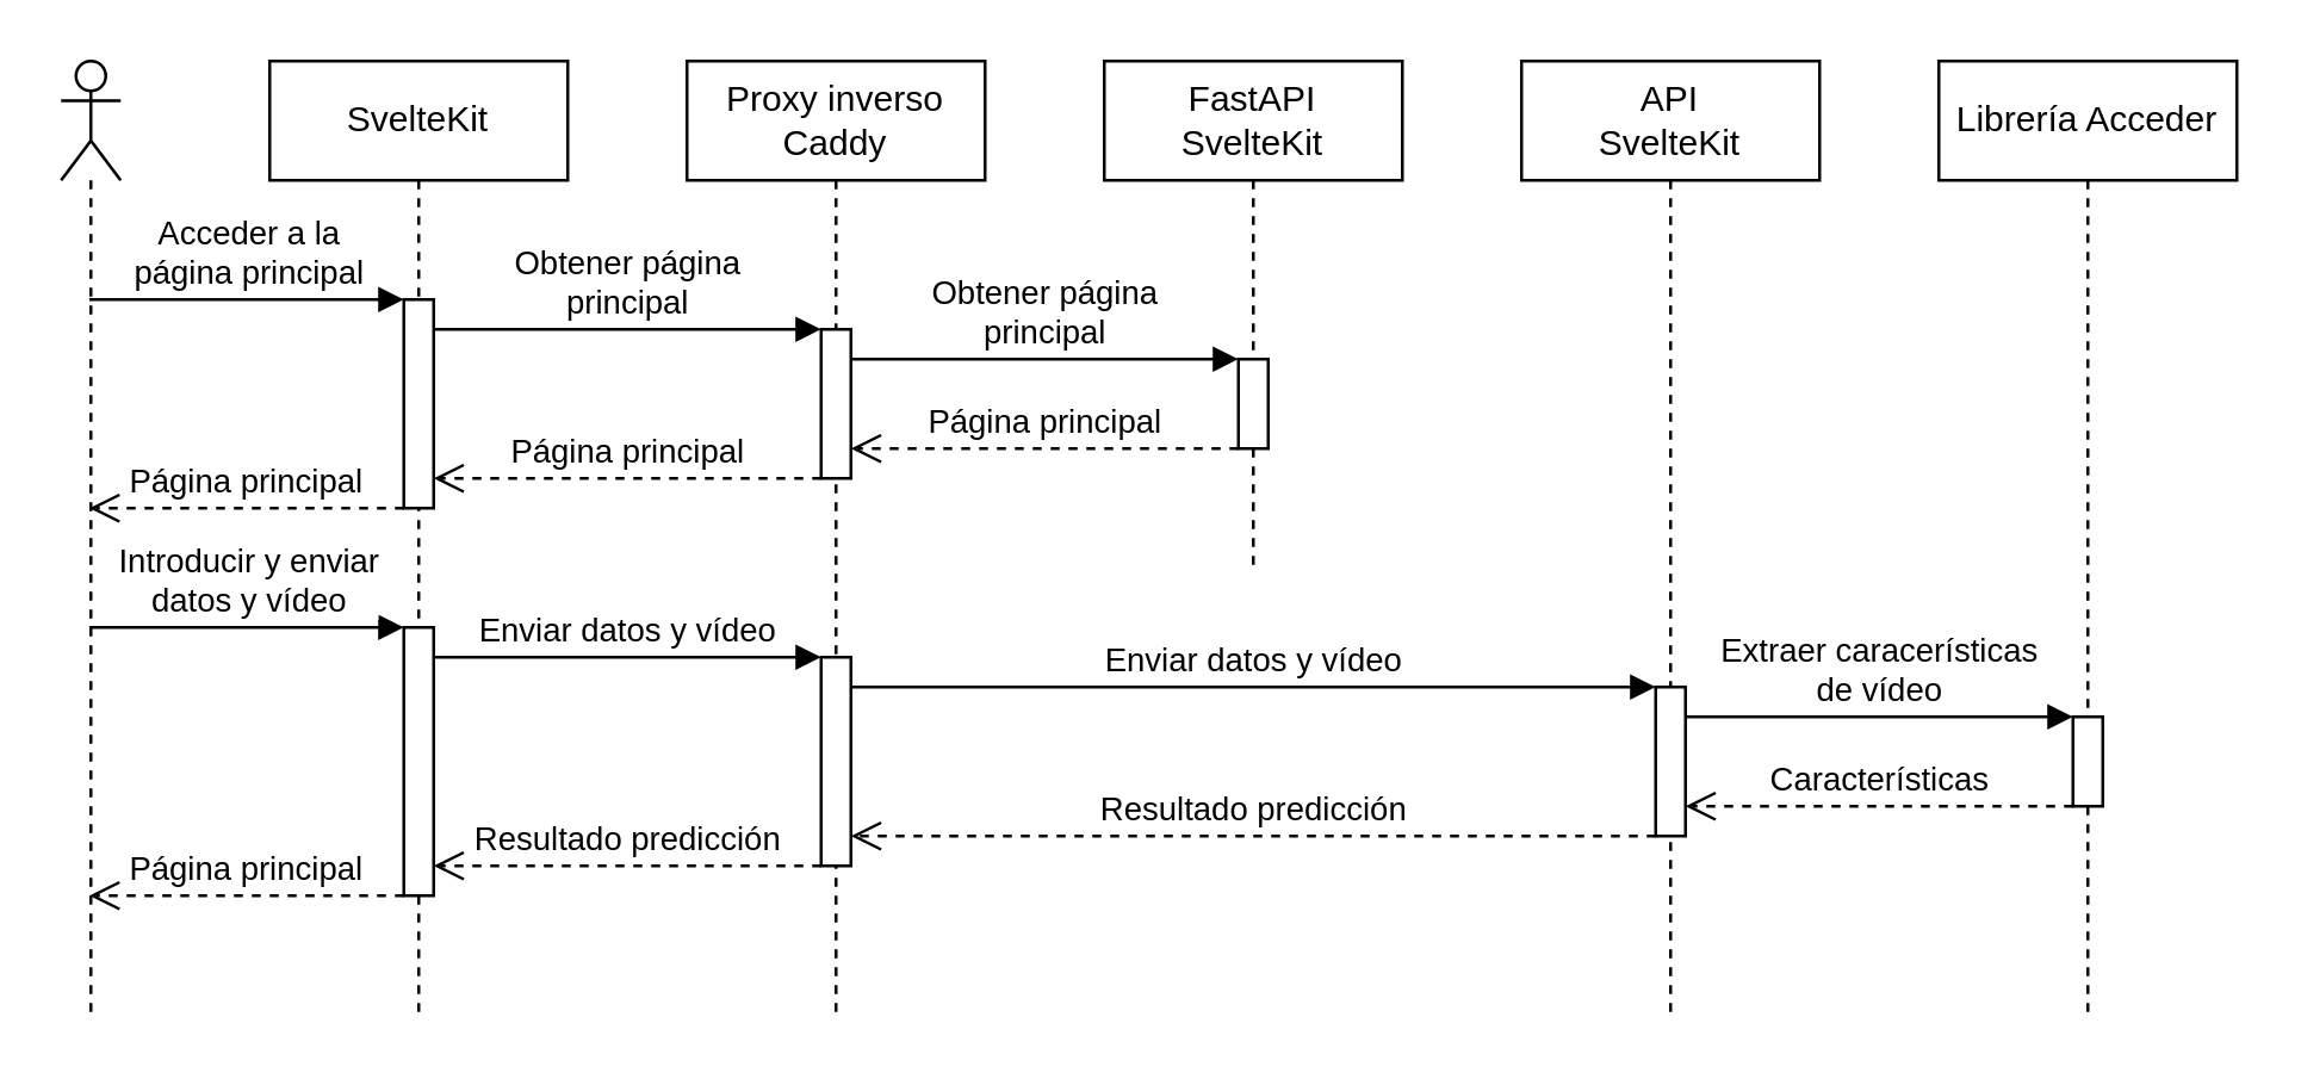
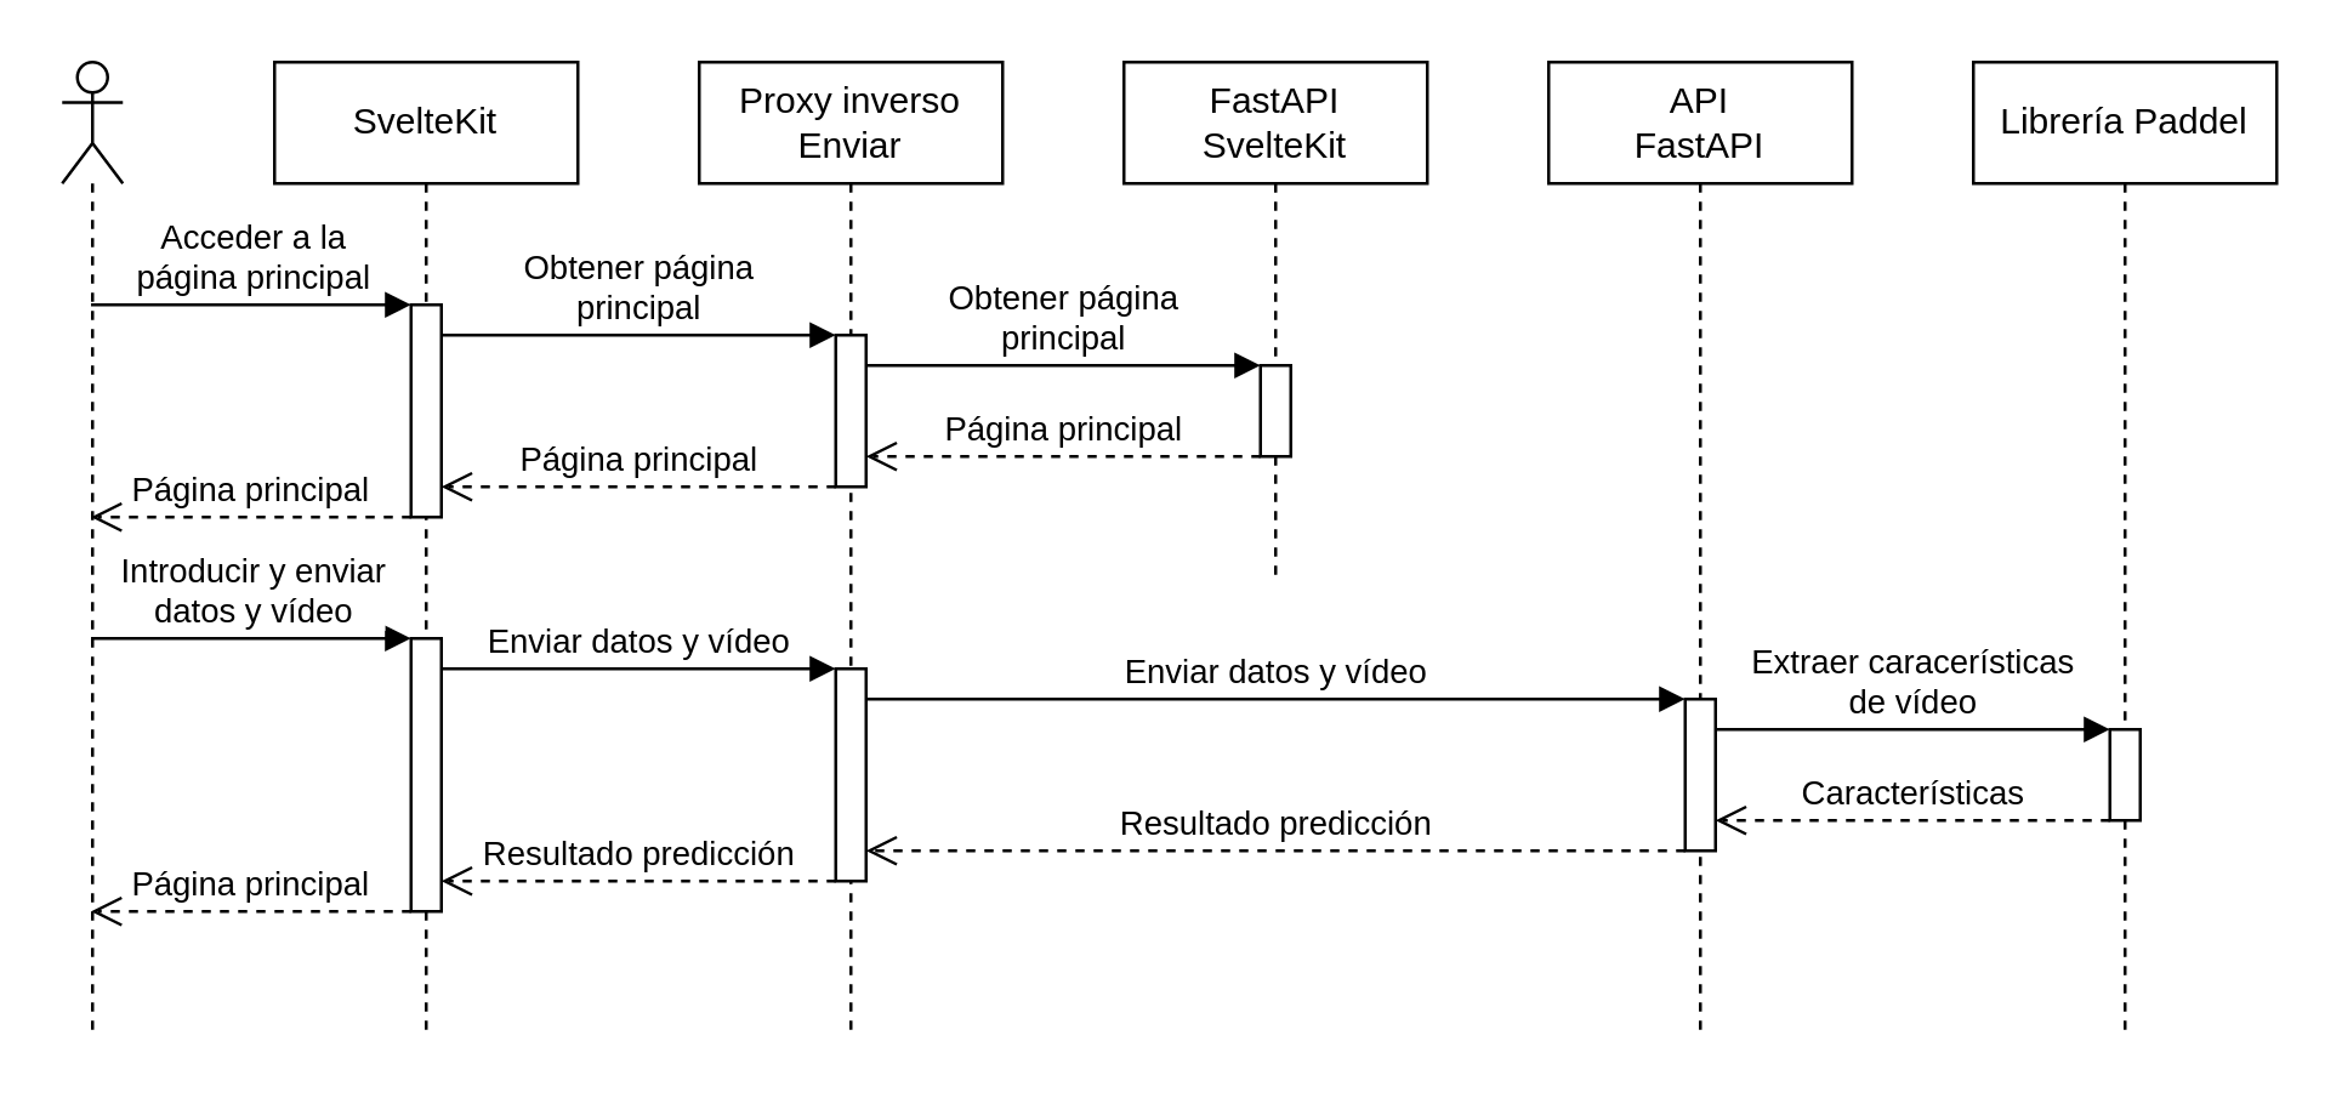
  <mxCell id="0" />
  <mxCell id="1" parent="0" />
- <mxCell id="2" value="&lt;div&gt;API&lt;/div&gt;SvelteKit" style="shape=umlLifeline;perimeter=lifelinePerimeter;whiteSpace=wrap;html=1;container=0;dropTarget=0;collapsible=0;recursiveResize=0;outlineConnect=0;portConstraint=eastwest;newEdgeStyle={&quot;edgeStyle&quot;:&quot;elbowEdgeStyle&quot;,&quot;elbow&quot;:&quot;vertical&quot;,&quot;curved&quot;:0,&quot;rounded&quot;:0};" vertex="1" parent="1"><mxGeometry x="510" y="20" width="100" height="320" as="geometry" /></mxCell>
+ <mxCell id="2" value="&lt;div&gt;API&lt;/div&gt;FastAPI" style="shape=umlLifeline;perimeter=lifelinePerimeter;whiteSpace=wrap;html=1;container=0;dropTarget=0;collapsible=0;recursiveResize=0;outlineConnect=0;portConstraint=eastwest;newEdgeStyle={&quot;edgeStyle&quot;:&quot;elbowEdgeStyle&quot;,&quot;elbow&quot;:&quot;vertical&quot;,&quot;curved&quot;:0,&quot;rounded&quot;:0};" vertex="1" parent="1"><mxGeometry x="510" y="20" width="100" height="320" as="geometry" /></mxCell>
  <mxCell id="3" value="" style="html=1;points=[];perimeter=orthogonalPerimeter;outlineConnect=0;targetShapes=umlLifeline;portConstraint=eastwest;newEdgeStyle={&quot;edgeStyle&quot;:&quot;elbowEdgeStyle&quot;,&quot;elbow&quot;:&quot;vertical&quot;,&quot;curved&quot;:0,&quot;rounded&quot;:0};" vertex="1" parent="2"><mxGeometry x="45" y="210" width="10" height="50" as="geometry" /></mxCell>
  <mxCell id="4" value="&lt;div&gt;Acceder a la&lt;/div&gt;&lt;div&gt;página principal&lt;br&gt;&lt;/div&gt;" style="html=1;verticalAlign=bottom;endArrow=block;edgeStyle=elbowEdgeStyle;elbow=vertical;curved=0;rounded=0;" edge="1" parent="1" source="5" target="9"><mxGeometry relative="1" as="geometry"><mxPoint x="35" y="100" as="sourcePoint" /><Array as="points"><mxPoint x="50" y="100" /></Array></mxGeometry></mxCell>
  <mxCell id="5" value="" style="shape=umlLifeline;perimeter=lifelinePerimeter;whiteSpace=wrap;html=1;container=1;dropTarget=0;collapsible=0;recursiveResize=0;outlineConnect=0;portConstraint=eastwest;newEdgeStyle={&quot;edgeStyle&quot;:&quot;elbowEdgeStyle&quot;,&quot;elbow&quot;:&quot;vertical&quot;,&quot;curved&quot;:0,&quot;rounded&quot;:0};participant=umlActor;" vertex="1" parent="1"><mxGeometry x="20" y="20" width="20" height="320" as="geometry" /></mxCell>
- <mxCell id="6" value="Librería Acceder" style="shape=umlLifeline;perimeter=lifelinePerimeter;whiteSpace=wrap;html=1;container=1;dropTarget=0;collapsible=0;recursiveResize=0;outlineConnect=0;portConstraint=eastwest;newEdgeStyle={&quot;edgeStyle&quot;:&quot;elbowEdgeStyle&quot;,&quot;elbow&quot;:&quot;vertical&quot;,&quot;curved&quot;:0,&quot;rounded&quot;:0};" vertex="1" parent="1"><mxGeometry x="650" y="20" width="100" height="320" as="geometry" /></mxCell>
+ <mxCell id="6" value="Librería Paddel" style="shape=umlLifeline;perimeter=lifelinePerimeter;whiteSpace=wrap;html=1;container=1;dropTarget=0;collapsible=0;recursiveResize=0;outlineConnect=0;portConstraint=eastwest;newEdgeStyle={&quot;edgeStyle&quot;:&quot;elbowEdgeStyle&quot;,&quot;elbow&quot;:&quot;vertical&quot;,&quot;curved&quot;:0,&quot;rounded&quot;:0};" vertex="1" parent="1"><mxGeometry x="650" y="20" width="100" height="320" as="geometry" /></mxCell>
  <mxCell id="7" value="" style="html=1;points=[];perimeter=orthogonalPerimeter;outlineConnect=0;targetShapes=umlLifeline;portConstraint=eastwest;newEdgeStyle={&quot;edgeStyle&quot;:&quot;elbowEdgeStyle&quot;,&quot;elbow&quot;:&quot;vertical&quot;,&quot;curved&quot;:0,&quot;rounded&quot;:0};" vertex="1" parent="6"><mxGeometry x="45" y="220" width="10" height="30" as="geometry" /></mxCell>
  <mxCell id="8" value="SvelteKit" style="shape=umlLifeline;perimeter=lifelinePerimeter;whiteSpace=wrap;html=1;container=1;dropTarget=0;collapsible=0;recursiveResize=0;outlineConnect=0;portConstraint=eastwest;newEdgeStyle={&quot;edgeStyle&quot;:&quot;elbowEdgeStyle&quot;,&quot;elbow&quot;:&quot;vertical&quot;,&quot;curved&quot;:0,&quot;rounded&quot;:0};" vertex="1" parent="1"><mxGeometry x="90" y="20" width="100" height="320" as="geometry" /></mxCell>
  <mxCell id="9" value="" style="html=1;points=[];perimeter=orthogonalPerimeter;outlineConnect=0;targetShapes=umlLifeline;portConstraint=eastwest;newEdgeStyle={&quot;edgeStyle&quot;:&quot;elbowEdgeStyle&quot;,&quot;elbow&quot;:&quot;vertical&quot;,&quot;curved&quot;:0,&quot;rounded&quot;:0};" vertex="1" parent="8"><mxGeometry x="45" y="80" width="10" height="70" as="geometry" /></mxCell>
  <mxCell id="10" value="" style="html=1;points=[];perimeter=orthogonalPerimeter;outlineConnect=0;targetShapes=umlLifeline;portConstraint=eastwest;newEdgeStyle={&quot;edgeStyle&quot;:&quot;elbowEdgeStyle&quot;,&quot;elbow&quot;:&quot;vertical&quot;,&quot;curved&quot;:0,&quot;rounded&quot;:0};" vertex="1" parent="8"><mxGeometry x="45" y="190" width="10" height="90" as="geometry" /></mxCell>
  <mxCell id="11" value="&lt;div&gt;Extraer caracerísticas&lt;/div&gt;&lt;div&gt;de vídeo&lt;/div&gt;" style="html=1;verticalAlign=bottom;endArrow=block;edgeStyle=elbowEdgeStyle;elbow=vertical;curved=0;rounded=0;" edge="1" parent="1" source="3" target="7"><mxGeometry width="80" relative="1" as="geometry"><mxPoint x="630" y="130" as="sourcePoint" /><mxPoint x="710" y="130" as="targetPoint" /><Array as="points"><mxPoint x="650" y="240" /></Array></mxGeometry></mxCell>
  <mxCell id="12" value="&lt;div&gt;Características&lt;/div&gt;" style="html=1;verticalAlign=bottom;endArrow=open;dashed=1;endSize=8;edgeStyle=elbowEdgeStyle;elbow=vertical;curved=0;rounded=0;" edge="1" parent="1" source="7" target="3"><mxGeometry relative="1" as="geometry"><mxPoint x="540" y="260" as="sourcePoint" /><mxPoint x="460" y="260" as="targetPoint" /><Array as="points"><mxPoint x="660" y="270" /></Array></mxGeometry></mxCell>
- <mxCell id="13" value="&lt;div&gt;Proxy inverso&lt;/div&gt;&lt;div&gt;Caddy&lt;br&gt;&lt;/div&gt;" style="shape=umlLifeline;perimeter=lifelinePerimeter;whiteSpace=wrap;html=1;container=1;dropTarget=0;collapsible=0;recursiveResize=0;outlineConnect=0;portConstraint=eastwest;newEdgeStyle={&quot;edgeStyle&quot;:&quot;elbowEdgeStyle&quot;,&quot;elbow&quot;:&quot;vertical&quot;,&quot;curved&quot;:0,&quot;rounded&quot;:0};" vertex="1" parent="1"><mxGeometry x="230" y="20" width="100" height="320" as="geometry" /></mxCell>
+ <mxCell id="13" value="&lt;div&gt;Proxy inverso&lt;/div&gt;&lt;div&gt;Enviar&lt;br&gt;&lt;/div&gt;" style="shape=umlLifeline;perimeter=lifelinePerimeter;whiteSpace=wrap;html=1;container=1;dropTarget=0;collapsible=0;recursiveResize=0;outlineConnect=0;portConstraint=eastwest;newEdgeStyle={&quot;edgeStyle&quot;:&quot;elbowEdgeStyle&quot;,&quot;elbow&quot;:&quot;vertical&quot;,&quot;curved&quot;:0,&quot;rounded&quot;:0};" vertex="1" parent="1"><mxGeometry x="230" y="20" width="100" height="320" as="geometry" /></mxCell>
  <mxCell id="14" value="" style="html=1;points=[];perimeter=orthogonalPerimeter;outlineConnect=0;targetShapes=umlLifeline;portConstraint=eastwest;newEdgeStyle={&quot;edgeStyle&quot;:&quot;elbowEdgeStyle&quot;,&quot;elbow&quot;:&quot;vertical&quot;,&quot;curved&quot;:0,&quot;rounded&quot;:0};" vertex="1" parent="13"><mxGeometry x="45" y="90" width="10" height="50" as="geometry" /></mxCell>
  <mxCell id="15" value="" style="html=1;points=[];perimeter=orthogonalPerimeter;outlineConnect=0;targetShapes=umlLifeline;portConstraint=eastwest;newEdgeStyle={&quot;edgeStyle&quot;:&quot;elbowEdgeStyle&quot;,&quot;elbow&quot;:&quot;vertical&quot;,&quot;curved&quot;:0,&quot;rounded&quot;:0};" vertex="1" parent="13"><mxGeometry x="45" y="200" width="10" height="70" as="geometry" /></mxCell>
  <mxCell id="16" value="&lt;div&gt;FastAPI&lt;/div&gt;&lt;div&gt;SvelteKit&lt;br&gt;&lt;/div&gt;" style="shape=umlLifeline;perimeter=lifelinePerimeter;whiteSpace=wrap;html=1;container=1;dropTarget=0;collapsible=0;recursiveResize=0;outlineConnect=0;portConstraint=eastwest;newEdgeStyle={&quot;edgeStyle&quot;:&quot;elbowEdgeStyle&quot;,&quot;elbow&quot;:&quot;vertical&quot;,&quot;curved&quot;:0,&quot;rounded&quot;:0};" vertex="1" parent="1"><mxGeometry x="370" y="20" width="100" height="170" as="geometry" /></mxCell>
  <mxCell id="17" value="" style="html=1;points=[];perimeter=orthogonalPerimeter;outlineConnect=0;targetShapes=umlLifeline;portConstraint=eastwest;newEdgeStyle={&quot;edgeStyle&quot;:&quot;elbowEdgeStyle&quot;,&quot;elbow&quot;:&quot;vertical&quot;,&quot;curved&quot;:0,&quot;rounded&quot;:0};" vertex="1" parent="16"><mxGeometry x="45" y="100" width="10" height="30" as="geometry" /></mxCell>
  <mxCell id="18" value="&lt;div&gt;Obtener página&lt;/div&gt;&lt;div&gt;principal&lt;/div&gt;" style="html=1;verticalAlign=bottom;endArrow=block;edgeStyle=elbowEdgeStyle;elbow=vertical;curved=0;rounded=0;" edge="1" parent="1" source="9" target="14"><mxGeometry width="80" relative="1" as="geometry"><mxPoint x="200" y="130" as="sourcePoint" /><mxPoint x="280" y="130" as="targetPoint" /><Array as="points"><mxPoint x="230" y="110" /></Array></mxGeometry></mxCell>
  <mxCell id="19" value="&lt;div&gt;Obtener página&lt;/div&gt;&lt;div&gt;principal&lt;/div&gt;" style="html=1;verticalAlign=bottom;endArrow=block;edgeStyle=elbowEdgeStyle;elbow=vertical;curved=0;rounded=0;" edge="1" parent="1" source="14" target="17"><mxGeometry width="80" relative="1" as="geometry"><mxPoint x="360" y="120" as="sourcePoint" /><mxPoint x="440" y="120" as="targetPoint" /><Array as="points"><mxPoint x="380" y="120" /></Array></mxGeometry></mxCell>
  <mxCell id="20" value="Página principal" style="html=1;verticalAlign=bottom;endArrow=open;dashed=1;endSize=8;edgeStyle=elbowEdgeStyle;elbow=vertical;curved=0;rounded=0;" edge="1" parent="1" source="17" target="14"><mxGeometry relative="1" as="geometry"><mxPoint x="420" y="150" as="sourcePoint" /><mxPoint x="340" y="150" as="targetPoint" /><Array as="points"><mxPoint x="390" y="150" /></Array></mxGeometry></mxCell>
  <mxCell id="21" value="Página principal" style="html=1;verticalAlign=bottom;endArrow=open;dashed=1;endSize=8;edgeStyle=elbowEdgeStyle;elbow=vertical;curved=0;rounded=0;" edge="1" parent="1" source="14" target="9"><mxGeometry relative="1" as="geometry"><mxPoint x="260" y="150" as="sourcePoint" /><mxPoint x="180" y="150" as="targetPoint" /><Array as="points"><mxPoint x="240" y="160" /></Array></mxGeometry></mxCell>
  <mxCell id="22" value="&lt;div&gt;Página principal&lt;/div&gt;" style="html=1;verticalAlign=bottom;endArrow=open;dashed=1;endSize=8;edgeStyle=elbowEdgeStyle;elbow=vertical;curved=0;rounded=0;" edge="1" parent="1" source="9" target="5"><mxGeometry relative="1" as="geometry"><mxPoint x="90" y="170" as="sourcePoint" /><mxPoint x="35" y="170" as="targetPoint" /><Array as="points"><mxPoint x="80" y="170" /></Array></mxGeometry></mxCell>
  <mxCell id="23" value="&lt;div&gt;Introducir y enviar&lt;/div&gt;&lt;div&gt;datos y vídeo&lt;br&gt;&lt;/div&gt;" style="html=1;verticalAlign=bottom;endArrow=block;edgeStyle=elbowEdgeStyle;elbow=vertical;curved=0;rounded=0;" edge="1" parent="1" source="5" target="10"><mxGeometry width="80" relative="1" as="geometry"><mxPoint x="35" y="210" as="sourcePoint" /><mxPoint x="130" y="210" as="targetPoint" /><Array as="points"><mxPoint x="80" y="210" /></Array></mxGeometry></mxCell>
  <mxCell id="24" value="Enviar datos y vídeo" style="html=1;verticalAlign=bottom;endArrow=block;edgeStyle=elbowEdgeStyle;elbow=vertical;curved=0;rounded=0;" edge="1" parent="1" source="10" target="15"><mxGeometry width="80" relative="1" as="geometry"><mxPoint x="150" y="220" as="sourcePoint" /><mxPoint x="270" y="220" as="targetPoint" /><Array as="points"><mxPoint x="240" y="220" /></Array></mxGeometry></mxCell>
  <mxCell id="25" value="Enviar datos y vídeo" style="html=1;verticalAlign=bottom;endArrow=block;edgeStyle=elbowEdgeStyle;elbow=vertical;curved=0;rounded=0;" edge="1" parent="1" source="15" target="3"><mxGeometry width="80" relative="1" as="geometry"><mxPoint x="290" y="230" as="sourcePoint" /><mxPoint x="490" y="290" as="targetPoint" /><Array as="points"><mxPoint x="460" y="230" /></Array></mxGeometry></mxCell>
  <mxCell id="26" value="Resultado predicción" style="html=1;verticalAlign=bottom;endArrow=open;dashed=1;endSize=8;edgeStyle=elbowEdgeStyle;elbow=vertical;curved=0;rounded=0;" edge="1" parent="1" source="3" target="15"><mxGeometry relative="1" as="geometry"><mxPoint x="470" y="320" as="sourcePoint" /><mxPoint x="290" y="280" as="targetPoint" /><Array as="points"><mxPoint x="420" y="280" /></Array></mxGeometry></mxCell>
  <mxCell id="27" value="Resultado predicción" style="html=1;verticalAlign=bottom;endArrow=open;dashed=1;endSize=8;edgeStyle=elbowEdgeStyle;elbow=vertical;curved=0;rounded=0;" edge="1" parent="1" source="15" target="10"><mxGeometry relative="1" as="geometry"><mxPoint x="270" y="290" as="sourcePoint" /><mxPoint x="150" y="290" as="targetPoint" /><Array as="points"><mxPoint x="220" y="290" /></Array></mxGeometry></mxCell>
  <mxCell id="28" value="Página principal" style="html=1;verticalAlign=bottom;endArrow=open;dashed=1;endSize=8;edgeStyle=elbowEdgeStyle;elbow=vertical;curved=0;rounded=0;" edge="1" parent="1" source="10" target="5"><mxGeometry relative="1" as="geometry"><mxPoint x="130" y="300" as="sourcePoint" /><mxPoint x="35" y="300" as="targetPoint" /><Array as="points"><mxPoint x="85" y="300" /></Array></mxGeometry></mxCell>
